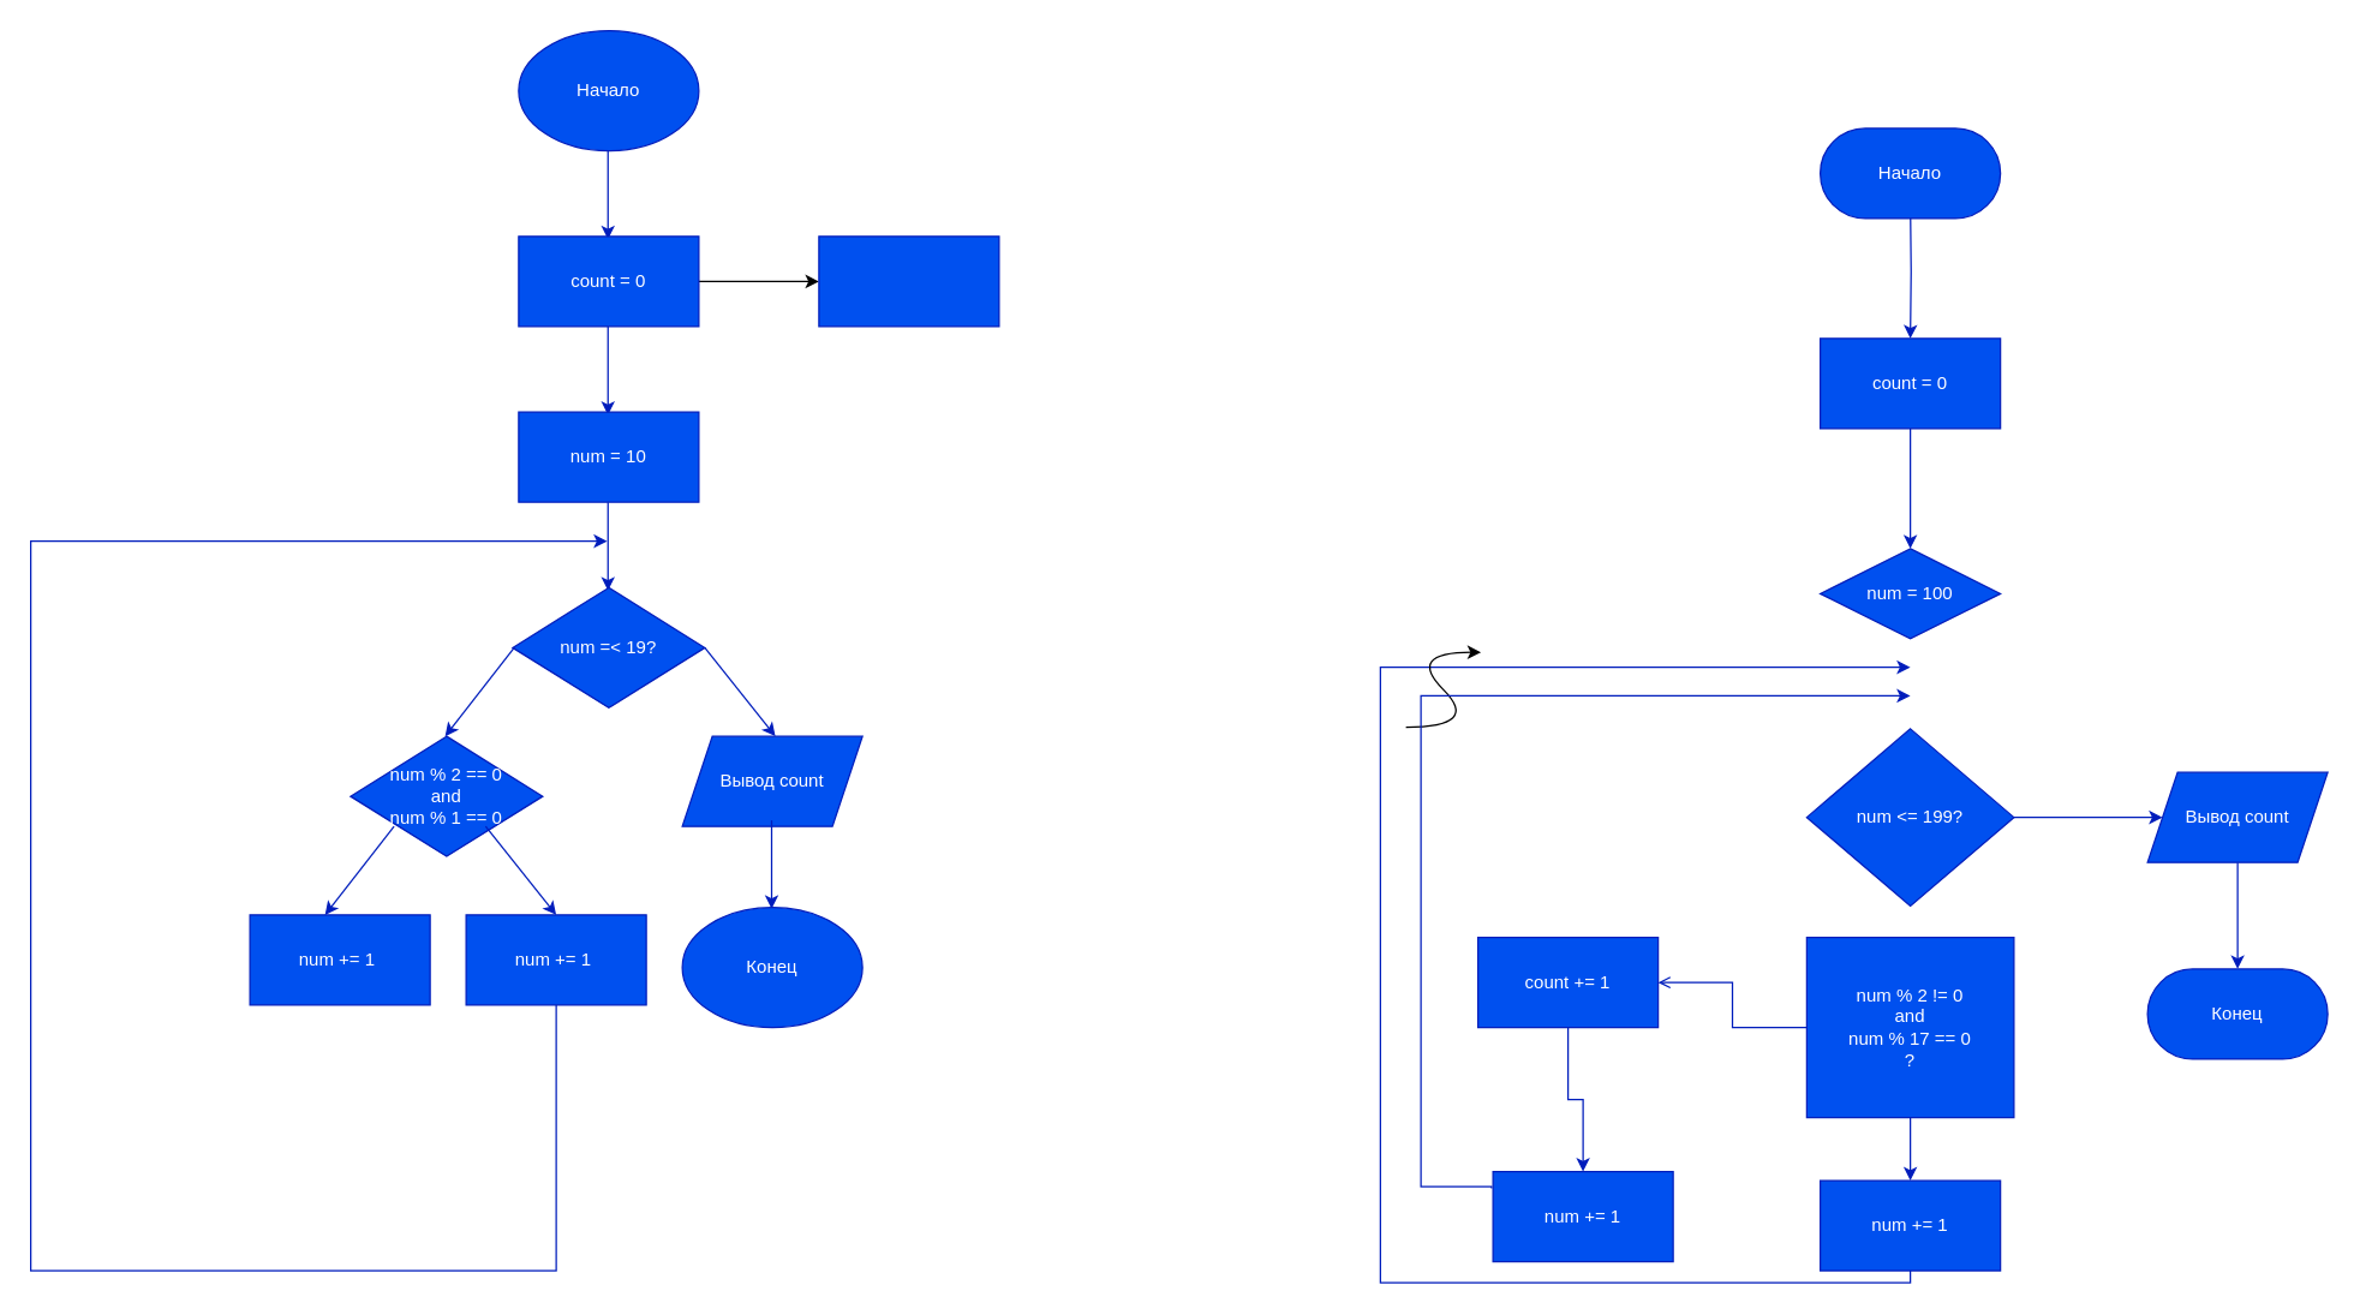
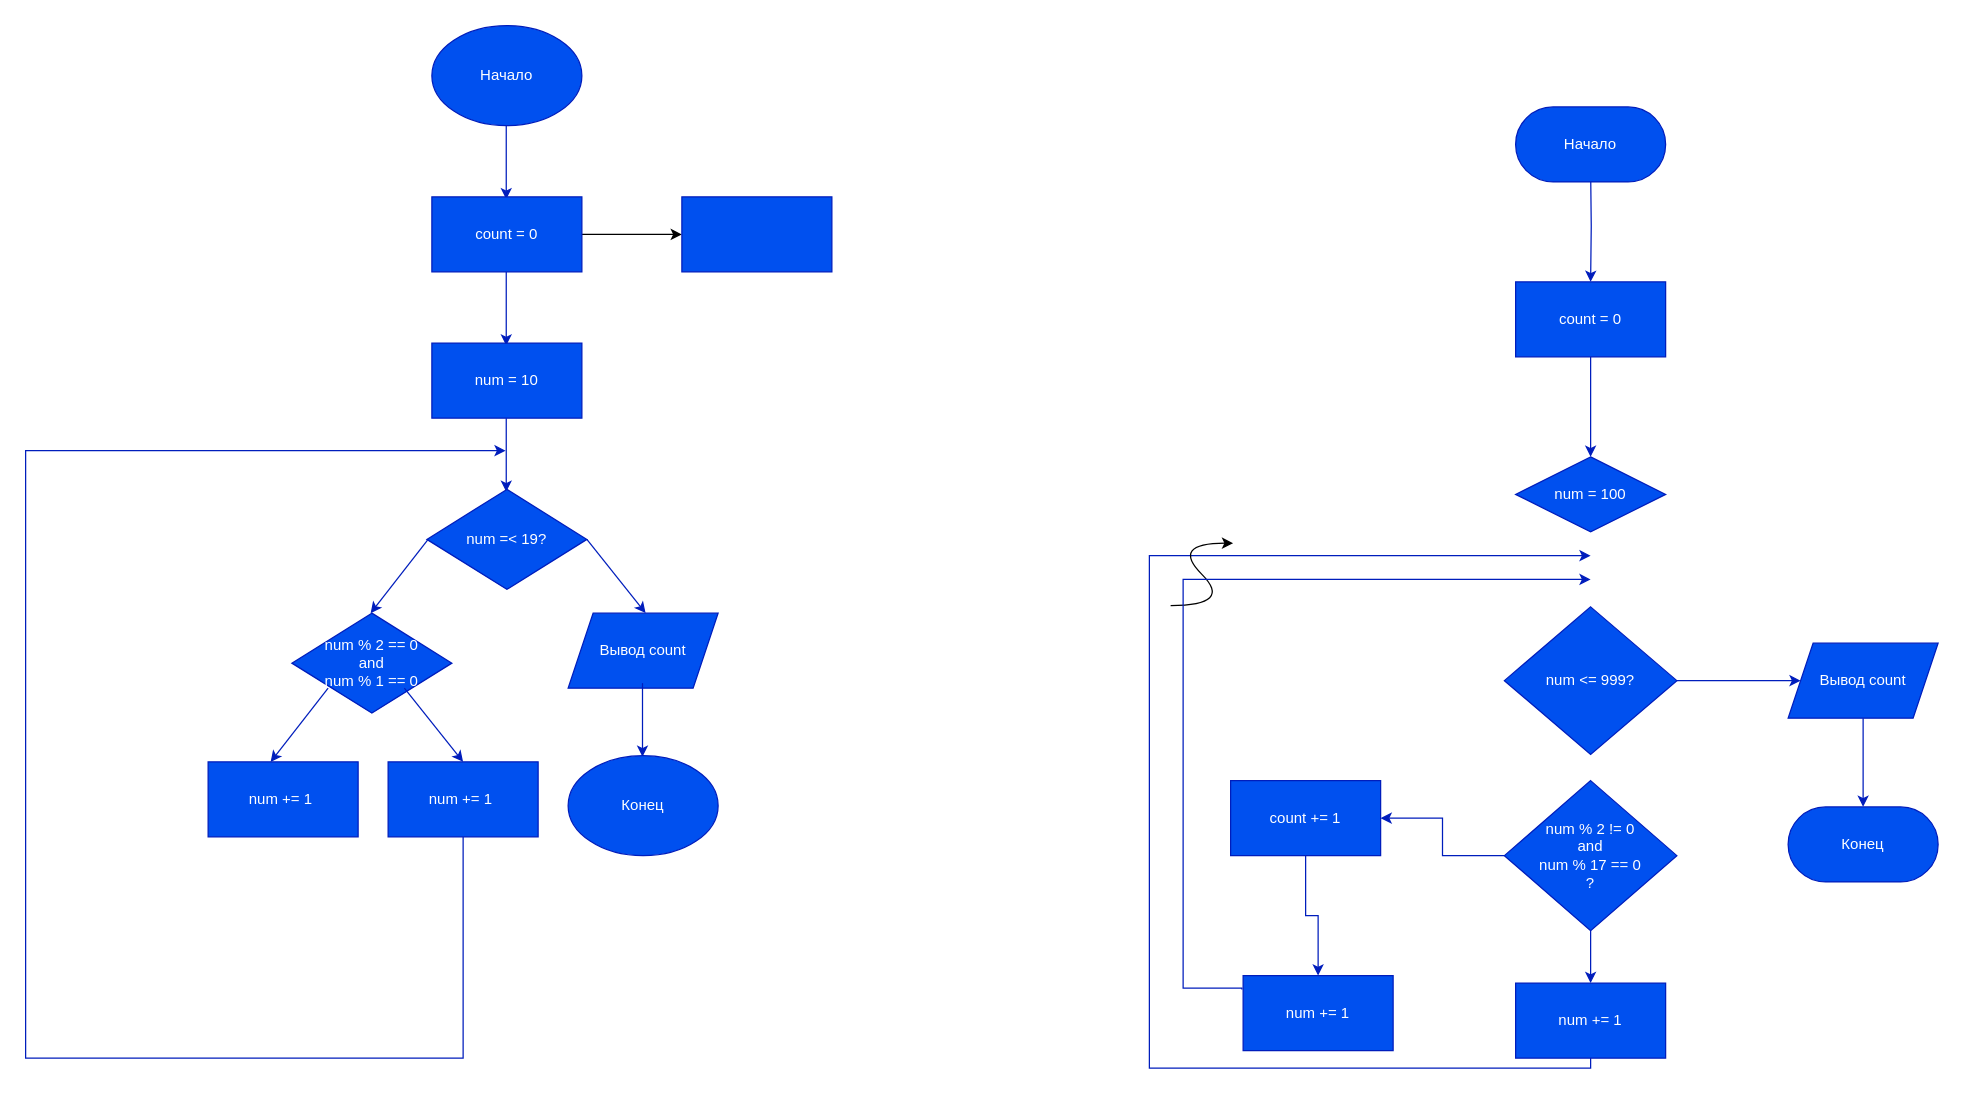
  <mxCell id="0" />
  <mxCell id="1" parent="0" />
  <mxCell id="2" value="Начало" style="ellipse;whiteSpace=wrap;html=1;fillColor=#0050ef;fontColor=#ffffff;strokeColor=#001DBC;" parent="1" vertex="1"><mxGeometry x="345" y="20" width="120" height="80" as="geometry" /></mxCell>
  <mxCell id="3" value="" style="endArrow=classic;html=1;rounded=0;exitX=0.5;exitY=1;exitDx=0;exitDy=0;strokeColor=#001DBC;fillColor=#0050ef;" parent="1" edge="1"><mxGeometry width="50" height="50" relative="1" as="geometry"><mxPoint x="404.5" y="100" as="sourcePoint" /><mxPoint x="404.5" y="159" as="targetPoint" /></mxGeometry></mxCell>
  <mxCell id="4" value="" style="edgeStyle=orthogonalEdgeStyle;rounded=0;orthogonalLoop=1;jettySize=auto;html=1;" parent="1" source="5" target="21" edge="1"><mxGeometry relative="1" as="geometry" /></mxCell>
  <mxCell id="5" value="count = 0" style="rounded=0;whiteSpace=wrap;html=1;fillColor=#0050ef;fontColor=#ffffff;strokeColor=#001DBC;" parent="1" vertex="1"><mxGeometry x="345" y="157" width="120" height="60" as="geometry" /></mxCell>
  <mxCell id="6" value="" style="endArrow=classic;html=1;rounded=0;exitX=0.5;exitY=1;exitDx=0;exitDy=0;strokeColor=#001DBC;fillColor=#0050ef;" parent="1" edge="1"><mxGeometry width="50" height="50" relative="1" as="geometry"><mxPoint x="404.5" y="217" as="sourcePoint" /><mxPoint x="404.5" y="276" as="targetPoint" /></mxGeometry></mxCell>
  <mxCell id="7" value="&lt;div&gt;num = 10&lt;/div&gt;" style="rounded=0;whiteSpace=wrap;html=1;fillColor=#0050ef;fontColor=#ffffff;strokeColor=#001DBC;" parent="1" vertex="1"><mxGeometry x="345" y="274" width="120" height="60" as="geometry" /></mxCell>
  <mxCell id="8" value="" style="endArrow=classic;html=1;rounded=0;exitX=0.5;exitY=1;exitDx=0;exitDy=0;strokeColor=#001DBC;fillColor=#0050ef;" parent="1" edge="1"><mxGeometry width="50" height="50" relative="1" as="geometry"><mxPoint x="404.5" y="334" as="sourcePoint" /><mxPoint x="404.5" y="393" as="targetPoint" /></mxGeometry></mxCell>
  <mxCell id="9" value="num =&amp;lt; 19?" style="rhombus;whiteSpace=wrap;html=1;fillColor=#0050ef;fontColor=#ffffff;strokeColor=#001DBC;" parent="1" vertex="1"><mxGeometry x="341" y="391" width="128" height="80" as="geometry" /></mxCell>
  <mxCell id="10" value="" style="endArrow=classic;html=1;rounded=0;exitX=0.5;exitY=1;exitDx=0;exitDy=0;strokeColor=#001DBC;fillColor=#0050ef;" parent="1" edge="1"><mxGeometry width="50" height="50" relative="1" as="geometry"><mxPoint x="469" y="431" as="sourcePoint" /><mxPoint x="516" y="490" as="targetPoint" /></mxGeometry></mxCell>
  <mxCell id="11" value="" style="endArrow=classic;html=1;rounded=0;exitX=0.5;exitY=1;exitDx=0;exitDy=0;strokeColor=#001DBC;fillColor=#0050ef;" parent="1" edge="1"><mxGeometry width="50" height="50" relative="1" as="geometry"><mxPoint x="342" y="431" as="sourcePoint" /><mxPoint x="296" y="490" as="targetPoint" /></mxGeometry></mxCell>
  <mxCell id="12" value="Вывод count" style="shape=parallelogram;perimeter=parallelogramPerimeter;whiteSpace=wrap;html=1;fixedSize=1;fillColor=#0050ef;fontColor=#ffffff;strokeColor=#001DBC;" parent="1" vertex="1"><mxGeometry x="454" y="490" width="120" height="60" as="geometry" /></mxCell>
  <mxCell id="13" value="&lt;div&gt;num % 2 == 0&lt;/div&gt;&lt;div&gt;and&lt;/div&gt;&lt;div&gt;num % 1 == 0&lt;/div&gt;" style="rhombus;whiteSpace=wrap;html=1;fillColor=#0050ef;fontColor=#ffffff;strokeColor=#001DBC;" parent="1" vertex="1"><mxGeometry x="233" y="490" width="128" height="80" as="geometry" /></mxCell>
  <mxCell id="14" value="" style="endArrow=classic;html=1;rounded=0;exitX=0.5;exitY=1;exitDx=0;exitDy=0;strokeColor=#001DBC;fillColor=#0050ef;" parent="1" edge="1"><mxGeometry width="50" height="50" relative="1" as="geometry"><mxPoint x="513.5" y="546" as="sourcePoint" /><mxPoint x="513.5" y="605" as="targetPoint" /></mxGeometry></mxCell>
  <mxCell id="15" value="Конец" style="ellipse;whiteSpace=wrap;html=1;fillColor=#0050ef;fontColor=#ffffff;strokeColor=#001DBC;" parent="1" vertex="1"><mxGeometry x="454" y="604" width="120" height="80" as="geometry" /></mxCell>
  <mxCell id="16" value="" style="endArrow=classic;html=1;rounded=0;exitX=0.5;exitY=1;exitDx=0;exitDy=0;strokeColor=#001DBC;fillColor=#0050ef;" parent="1" edge="1"><mxGeometry width="50" height="50" relative="1" as="geometry"><mxPoint x="323" y="550" as="sourcePoint" /><mxPoint x="370" y="609" as="targetPoint" /></mxGeometry></mxCell>
  <mxCell id="17" style="edgeStyle=orthogonalEdgeStyle;rounded=0;orthogonalLoop=1;jettySize=auto;html=1;exitX=0.5;exitY=1;exitDx=0;exitDy=0;fillColor=#0050ef;strokeColor=#001DBC;" parent="1" source="18" edge="1"><mxGeometry relative="1" as="geometry"><mxPoint x="404" y="360" as="targetPoint" /><Array as="points"><mxPoint x="370" y="846" /><mxPoint x="20" y="846" /><mxPoint x="20" y="360" /></Array></mxGeometry></mxCell>
  <mxCell id="18" value="num += 1&amp;nbsp;" style="rounded=0;whiteSpace=wrap;html=1;fillColor=#0050ef;fontColor=#ffffff;strokeColor=#001DBC;" parent="1" vertex="1"><mxGeometry x="310" y="609" width="120" height="60" as="geometry" /></mxCell>
  <mxCell id="19" value="" style="endArrow=classic;html=1;rounded=0;exitX=0.5;exitY=1;exitDx=0;exitDy=0;strokeColor=#001DBC;fillColor=#0050ef;" parent="1" edge="1"><mxGeometry width="50" height="50" relative="1" as="geometry"><mxPoint x="262" y="550" as="sourcePoint" /><mxPoint x="216" y="609" as="targetPoint" /></mxGeometry></mxCell>
  <mxCell id="20" value="num += 1&amp;nbsp;" style="rounded=0;whiteSpace=wrap;html=1;fillColor=#0050ef;fontColor=#ffffff;strokeColor=#001DBC;" parent="1" vertex="1"><mxGeometry x="166" y="609" width="120" height="60" as="geometry" /></mxCell>
  <mxCell id="21" value="" style="whiteSpace=wrap;html=1;fillColor=#0050ef;strokeColor=#001DBC;fontColor=#ffffff;rounded=0;" parent="1" vertex="1"><mxGeometry x="545" y="157" width="120" height="60" as="geometry" /></mxCell>
  <mxCell id="22" value="" style="edgeStyle=orthogonalEdgeStyle;rounded=0;orthogonalLoop=1;jettySize=auto;html=1;fillColor=#0050ef;strokeColor=#001DBC;" parent="1" target="24" edge="1"><mxGeometry relative="1" as="geometry"><mxPoint x="1272" y="135" as="sourcePoint" /></mxGeometry></mxCell>
  <mxCell id="23" value="" style="edgeStyle=orthogonalEdgeStyle;rounded=0;orthogonalLoop=1;jettySize=auto;html=1;fillColor=#0050ef;strokeColor=#001DBC;" parent="1" source="24" target="25" edge="1"><mxGeometry relative="1" as="geometry" /></mxCell>
  <mxCell id="24" value="count = 0" style="whiteSpace=wrap;html=1;fillColor=#0050ef;strokeColor=#001DBC;fontColor=#ffffff;" parent="1" vertex="1"><mxGeometry x="1212" y="225" width="120" height="60" as="geometry" /></mxCell>
  <mxCell id="25" value="num = 100" style="rhombus;whiteSpace=wrap;html=1;fillColor=#0050ef;strokeColor=#001DBC;fontColor=#ffffff;" parent="1" vertex="1"><mxGeometry x="1212" y="365" width="120" height="60" as="geometry" /></mxCell>
  <mxCell id="26" value="" style="edgeStyle=orthogonalEdgeStyle;rounded=0;orthogonalLoop=1;jettySize=auto;html=1;fillColor=#0050ef;strokeColor=#001DBC;" parent="1" source="27" target="29" edge="1"><mxGeometry relative="1" as="geometry" /></mxCell>
- <mxCell id="27" value="num &amp;lt;= 199?" style="rhombus;whiteSpace=wrap;html=1;fillColor=#0050ef;strokeColor=#001DBC;fontColor=#ffffff;" parent="1" vertex="1"><mxGeometry x="1203" y="485" width="138" height="118" as="geometry" /></mxCell>
+ <mxCell id="27" value="num &amp;lt;= 999?" style="rhombus;whiteSpace=wrap;html=1;fillColor=#0050ef;strokeColor=#001DBC;fontColor=#ffffff;" parent="1" vertex="1"><mxGeometry x="1203" y="485" width="138" height="118" as="geometry" /></mxCell>
  <mxCell id="28" value="" style="edgeStyle=orthogonalEdgeStyle;rounded=0;orthogonalLoop=1;jettySize=auto;html=1;fillColor=#0050ef;strokeColor=#001DBC;" parent="1" source="29" target="30" edge="1"><mxGeometry relative="1" as="geometry" /></mxCell>
  <mxCell id="29" value="Вывод count" style="shape=parallelogram;perimeter=parallelogramPerimeter;whiteSpace=wrap;html=1;fixedSize=1;fillColor=#0050ef;strokeColor=#001DBC;fontColor=#ffffff;" parent="1" vertex="1"><mxGeometry x="1430" y="514" width="120" height="60" as="geometry" /></mxCell>
  <mxCell id="30" value="Конец" style="rounded=1;whiteSpace=wrap;html=1;fillColor=#0050ef;strokeColor=#001DBC;fontColor=#ffffff;arcSize=50;" parent="1" vertex="1"><mxGeometry x="1430" y="645" width="120" height="60" as="geometry" /></mxCell>
  <mxCell id="31" value="Начало" style="rounded=1;whiteSpace=wrap;html=1;fillColor=#0050ef;strokeColor=#001DBC;fontColor=#ffffff;arcSize=50;" parent="1" vertex="1"><mxGeometry x="1212" y="85" width="120" height="60" as="geometry" /></mxCell>
- <mxCell id="32" value="" style="edgeStyle=orthogonalEdgeStyle;rounded=0;orthogonalLoop=1;jettySize=auto;html=1;fillColor=#0050ef;strokeColor=#001DBC;endArrow=open;" parent="1" source="34" target="41" edge="1"><mxGeometry relative="1" as="geometry" /></mxCell>
+ <mxCell id="32" value="" style="edgeStyle=orthogonalEdgeStyle;rounded=0;orthogonalLoop=1;jettySize=auto;html=1;fillColor=#0050ef;strokeColor=#001DBC;" parent="1" source="34" target="41" edge="1"><mxGeometry relative="1" as="geometry" /></mxCell>
  <mxCell id="33" style="edgeStyle=orthogonalEdgeStyle;rounded=0;orthogonalLoop=1;jettySize=auto;html=1;exitX=0.5;exitY=1;exitDx=0;exitDy=0;entryX=0.5;entryY=0;entryDx=0;entryDy=0;fillColor=#0050ef;strokeColor=#001DBC;" parent="1" source="34" target="36" edge="1"><mxGeometry relative="1" as="geometry" /></mxCell>
- <mxCell id="34" value="&lt;div&gt;num % 2 != 0&lt;/div&gt;&lt;div&gt;and&lt;/div&gt;&lt;div&gt;num % 17 == 0&lt;/div&gt;?" style="whiteSpace=wrap;html=1;fillColor=#0050ef;strokeColor=#001DBC;fontColor=#ffffff;rounded=0;" parent="1" vertex="1"><mxGeometry x="1203" y="624" width="138" height="120" as="geometry" /></mxCell>
+ <mxCell id="34" value="&lt;div&gt;num % 2 != 0&lt;/div&gt;&lt;div&gt;and&lt;/div&gt;&lt;div&gt;num % 17 == 0&lt;/div&gt;?" style="rhombus;whiteSpace=wrap;html=1;fillColor=#0050ef;strokeColor=#001DBC;fontColor=#ffffff;" parent="1" vertex="1"><mxGeometry x="1203" y="624" width="138" height="120" as="geometry" /></mxCell>
  <mxCell id="35" style="edgeStyle=orthogonalEdgeStyle;rounded=0;orthogonalLoop=1;jettySize=auto;html=1;exitX=0.5;exitY=1;exitDx=0;exitDy=0;fillColor=#0050ef;strokeColor=#001DBC;" parent="1" edge="1"><mxGeometry relative="1" as="geometry"><mxPoint x="1272" y="832" as="sourcePoint" /><mxPoint x="1272" y="444" as="targetPoint" /><Array as="points"><mxPoint x="1272" y="854" /><mxPoint x="919" y="854" /><mxPoint x="919" y="444" /></Array></mxGeometry></mxCell>
  <mxCell id="36" value="num += 1" style="whiteSpace=wrap;html=1;fillColor=#0050ef;strokeColor=#001DBC;fontColor=#ffffff;" parent="1" vertex="1"><mxGeometry x="1212" y="786" width="120" height="60" as="geometry" /></mxCell>
  <mxCell id="37" value="" style="curved=1;endArrow=classic;html=1;rounded=0;" parent="1" edge="1"><mxGeometry width="50" height="50" relative="1" as="geometry"><mxPoint x="936" y="484" as="sourcePoint" /><mxPoint x="986" y="434" as="targetPoint" /><Array as="points"><mxPoint x="986" y="484" /><mxPoint x="936" y="434" /></Array></mxGeometry></mxCell>
  <mxCell id="38" value="ДА" style="text;html=1;align=center;verticalAlign=middle;resizable=0;points=[];autosize=1;fillColor=none;fontColor=#ffffff;strokeColor=none;" parent="1" vertex="1"><mxGeometry x="1278" y="598" width="34" height="26" as="geometry" /></mxCell>
  <mxCell id="39" value="НЕТ" style="text;html=1;align=center;verticalAlign=middle;resizable=0;points=[];autosize=1;fillColor=none;fontColor=#ffffff;strokeColor=none;" parent="1" vertex="1"><mxGeometry x="1361" y="500" width="42" height="26" as="geometry" /></mxCell>
  <mxCell id="40" value="" style="edgeStyle=orthogonalEdgeStyle;rounded=0;orthogonalLoop=1;jettySize=auto;html=1;fillColor=#0050ef;strokeColor=#001DBC;" parent="1" source="41" target="43" edge="1"><mxGeometry relative="1" as="geometry" /></mxCell>
  <mxCell id="41" value="count += 1" style="whiteSpace=wrap;html=1;fillColor=#0050ef;strokeColor=#001DBC;fontColor=#ffffff;" parent="1" vertex="1"><mxGeometry x="984" y="624" width="120" height="60" as="geometry" /></mxCell>
  <mxCell id="42" style="edgeStyle=orthogonalEdgeStyle;rounded=0;orthogonalLoop=1;jettySize=auto;html=1;exitX=0;exitY=0.5;exitDx=0;exitDy=0;fillColor=#0050ef;strokeColor=#001DBC;" parent="1" edge="1"><mxGeometry relative="1" as="geometry"><mxPoint x="1272" y="463" as="targetPoint" /><mxPoint x="993" y="791" as="sourcePoint" /><Array as="points"><mxPoint x="946" y="790" /><mxPoint x="946" y="463" /></Array></mxGeometry></mxCell>
  <mxCell id="43" value="num += 1" style="whiteSpace=wrap;html=1;fillColor=#0050ef;strokeColor=#001DBC;fontColor=#ffffff;" parent="1" vertex="1"><mxGeometry x="994" y="780" width="120" height="60" as="geometry" /></mxCell>
  <mxCell id="44" value="ДА" style="text;html=1;align=center;verticalAlign=middle;resizable=0;points=[];autosize=1;fillColor=none;fontColor=#ffffff;strokeColor=none;" parent="1" vertex="1"><mxGeometry x="1152" y="640" width="34" height="26" as="geometry" /></mxCell>
  <mxCell id="45" value="НЕТ" style="text;html=1;align=center;verticalAlign=middle;resizable=0;points=[];autosize=1;fillColor=none;fontColor=#ffffff;strokeColor=none;" parent="1" vertex="1"><mxGeometry x="1228" y="744" width="42" height="26" as="geometry" /></mxCell>
